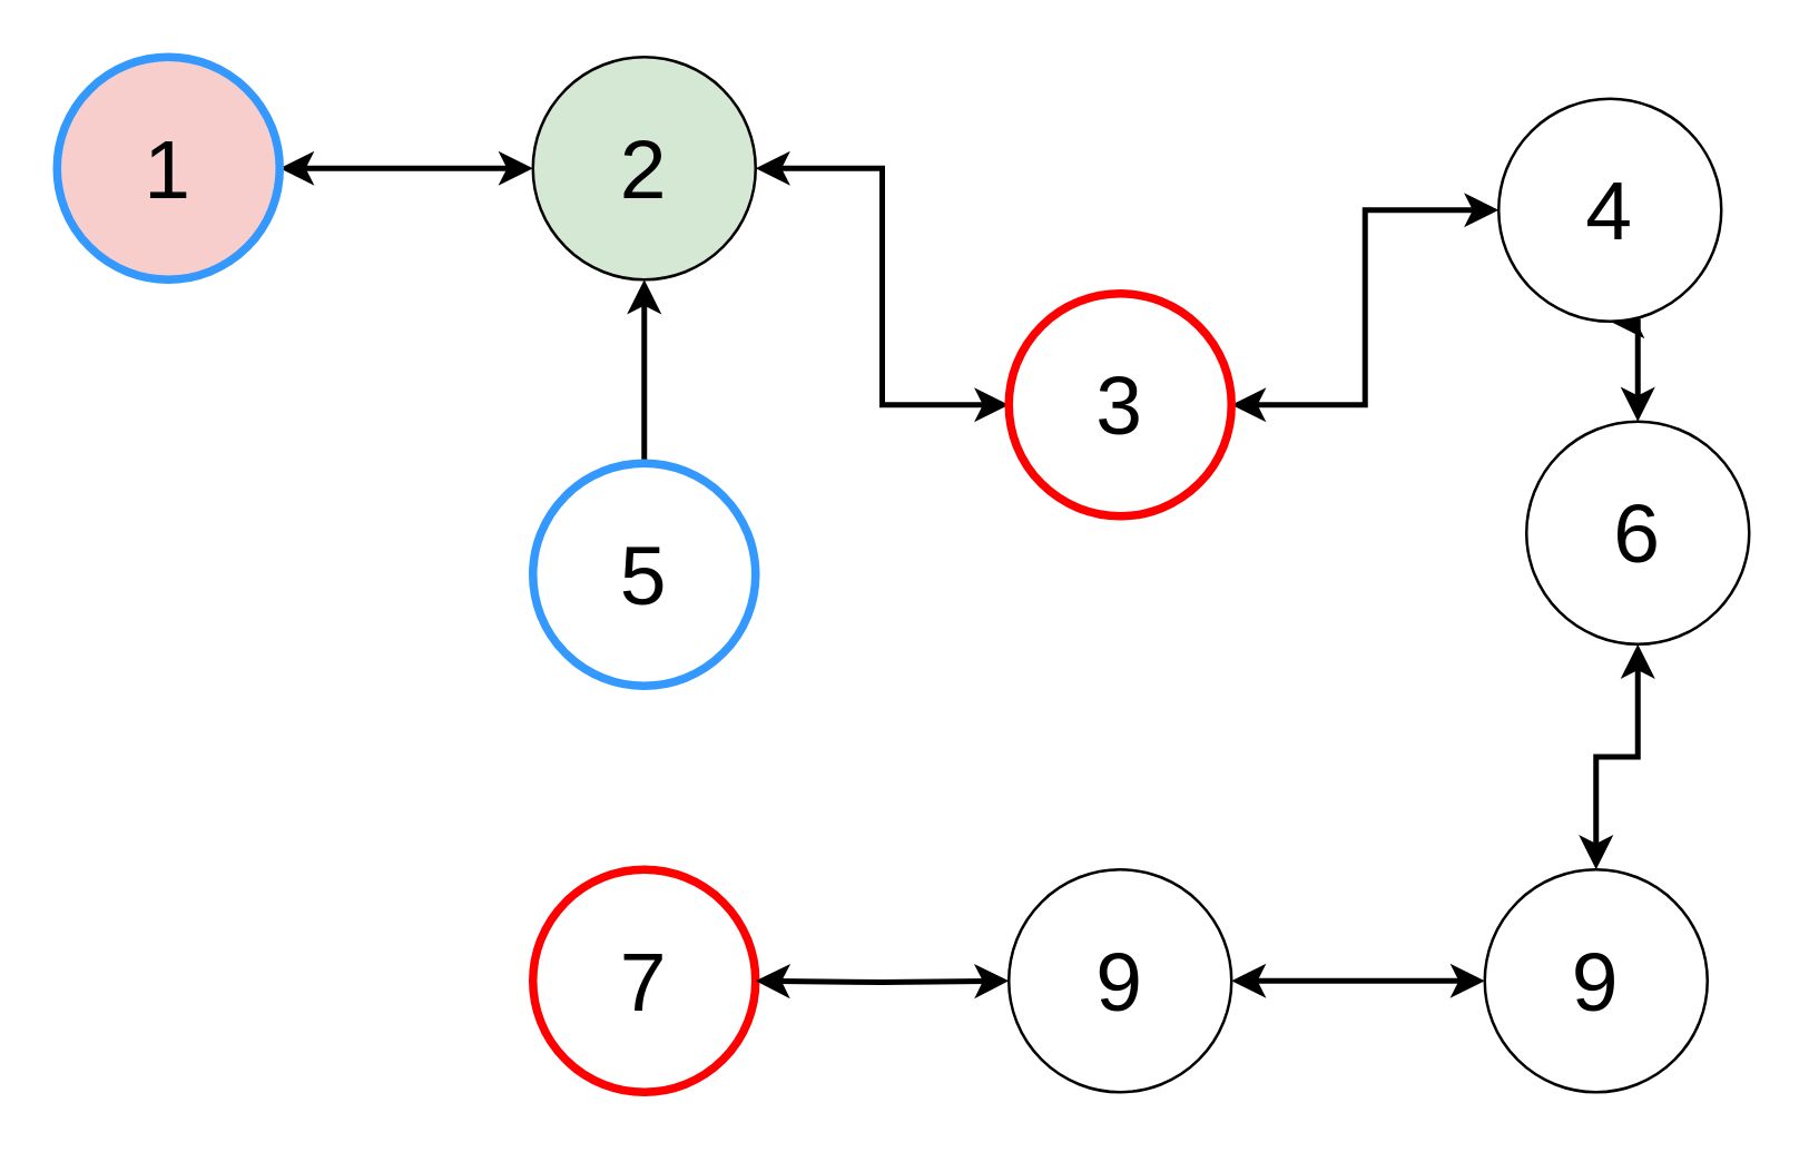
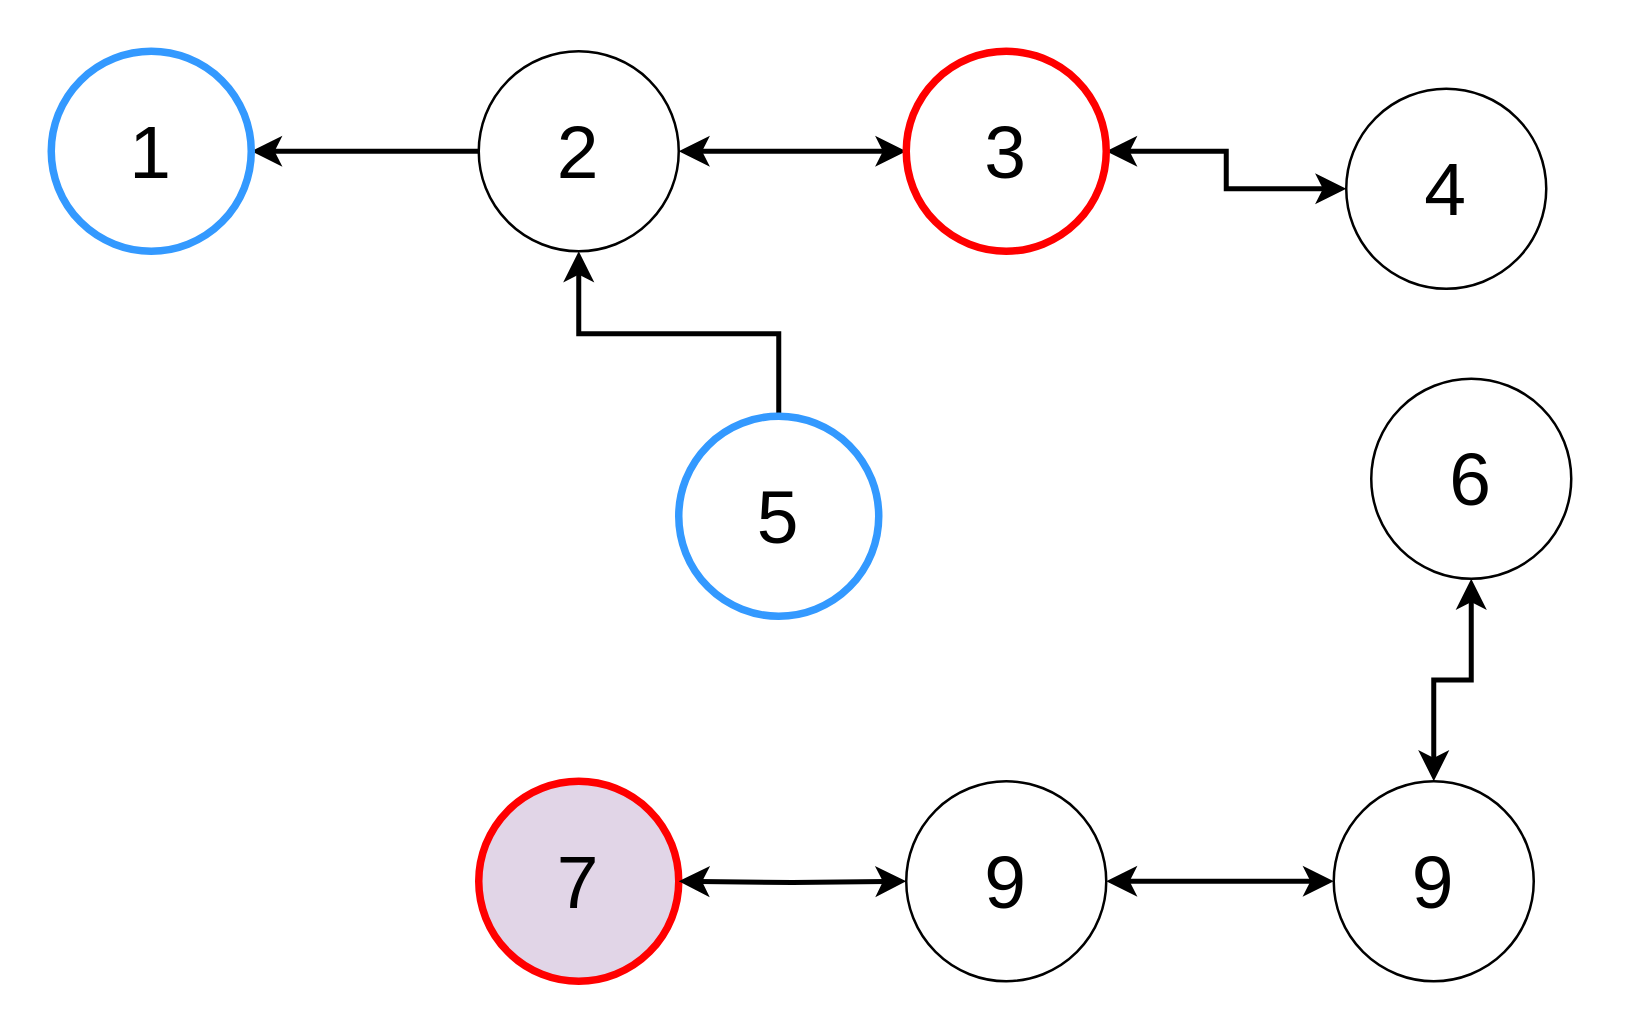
  <mxCell id="0" />
  <mxCell id="1" parent="0" />
- <mxCell id="2" style="edgeStyle=orthogonalEdgeStyle;rounded=0;orthogonalLoop=1;jettySize=auto;html=1;exitX=1;exitY=0.5;exitDx=0;exitDy=0;entryX=0;entryY=0.5;entryDx=0;entryDy=0;startArrow=classic;startFill=1;strokeWidth=2;fontSize=30;" edge="1" parent="1" source="3" target="6"><mxGeometry relative="1" as="geometry" /></mxCell>
- <mxCell id="3" value="1" style="ellipse;whiteSpace=wrap;html=1;aspect=fixed;fontSize=30;strokeColor=#3399FF;strokeWidth=3;fillColor=#f8cecc;" vertex="1" parent="1"><mxGeometry x="20" y="20" width="80" height="80" as="geometry" /></mxCell>
+ <mxCell id="2" style="edgeStyle=orthogonalEdgeStyle;rounded=0;orthogonalLoop=1;jettySize=auto;html=1;exitX=1;exitY=0.5;exitDx=0;exitDy=0;entryX=0;entryY=0.5;entryDx=0;entryDy=0;startArrow=classic;startFill=1;strokeWidth=2;fontSize=30;endArrow=none;" edge="1" parent="1" source="3" target="6"><mxGeometry relative="1" as="geometry" /></mxCell>
+ <mxCell id="3" value="1" style="ellipse;whiteSpace=wrap;html=1;aspect=fixed;fontSize=30;strokeColor=#3399FF;strokeWidth=3;" vertex="1" parent="1"><mxGeometry x="20" y="20" width="80" height="80" as="geometry" /></mxCell>
  <mxCell id="4" style="edgeStyle=orthogonalEdgeStyle;rounded=0;orthogonalLoop=1;jettySize=auto;html=1;exitX=1;exitY=0.5;exitDx=0;exitDy=0;entryX=0;entryY=0.5;entryDx=0;entryDy=0;startArrow=classic;startFill=1;strokeWidth=2;fontSize=30;" edge="1" parent="1" source="6" target="8"><mxGeometry relative="1" as="geometry" /></mxCell>
  <mxCell id="5" style="edgeStyle=orthogonalEdgeStyle;rounded=0;orthogonalLoop=1;jettySize=auto;html=1;exitX=0.5;exitY=1;exitDx=0;exitDy=0;entryX=0.5;entryY=0;entryDx=0;entryDy=0;startArrow=classic;startFill=1;strokeWidth=2;fontSize=30;endArrow=none;" edge="1" parent="1" source="6" target="9"><mxGeometry relative="1" as="geometry" /></mxCell>
- <mxCell id="6" value="2" style="ellipse;whiteSpace=wrap;html=1;aspect=fixed;fontSize=30;fillColor=#d5e8d4;" vertex="1" parent="1"><mxGeometry x="191" y="20" width="80" height="80" as="geometry" /></mxCell>
+ <mxCell id="6" value="2" style="ellipse;whiteSpace=wrap;html=1;aspect=fixed;fontSize=30;" vertex="1" parent="1"><mxGeometry x="191" y="20" width="80" height="80" as="geometry" /></mxCell>
  <mxCell id="7" style="edgeStyle=orthogonalEdgeStyle;rounded=0;orthogonalLoop=1;jettySize=auto;html=1;exitX=1;exitY=0.5;exitDx=0;exitDy=0;entryX=0;entryY=0.5;entryDx=0;entryDy=0;startArrow=classic;startFill=1;strokeWidth=2;fontSize=30;" edge="1" parent="1" source="8" target="17"><mxGeometry relative="1" as="geometry" /></mxCell>
- <mxCell id="8" value="3" style="ellipse;whiteSpace=wrap;html=1;aspect=fixed;fontSize=30;strokeColor=#FF0000;strokeWidth=3;" vertex="1" parent="1"><mxGeometry x="362" y="105" width="80" height="80" as="geometry" /></mxCell>
- <mxCell id="9" value="5" style="ellipse;whiteSpace=wrap;html=1;aspect=fixed;fontSize=30;strokeColor=#3399FF;strokeWidth=3;" vertex="1" parent="1"><mxGeometry x="191" y="166" width="80" height="80" as="geometry" /></mxCell>
- <mxCell id="10" value="7" style="ellipse;whiteSpace=wrap;html=1;aspect=fixed;fontSize=30;strokeColor=#FF0000;strokeWidth=3;" vertex="1" parent="1"><mxGeometry x="191" y="312" width="80" height="80" as="geometry" /></mxCell>
+ <mxCell id="8" value="3" style="ellipse;whiteSpace=wrap;html=1;aspect=fixed;fontSize=30;strokeColor=#FF0000;strokeWidth=3;" vertex="1" parent="1"><mxGeometry x="362" y="20" width="80" height="80" as="geometry" /></mxCell>
+ <mxCell id="9" value="5" style="ellipse;whiteSpace=wrap;html=1;aspect=fixed;fontSize=30;strokeColor=#3399FF;strokeWidth=3;" vertex="1" parent="1"><mxGeometry x="271" y="166" width="80" height="80" as="geometry" /></mxCell>
+ <mxCell id="10" value="7" style="ellipse;whiteSpace=wrap;html=1;aspect=fixed;fontSize=30;strokeColor=#FF0000;strokeWidth=3;fillColor=#e1d5e7;" vertex="1" parent="1"><mxGeometry x="191" y="312" width="80" height="80" as="geometry" /></mxCell>
  <mxCell id="11" style="edgeStyle=orthogonalEdgeStyle;rounded=0;orthogonalLoop=1;jettySize=auto;html=1;exitX=0;exitY=0.5;exitDx=0;exitDy=0;entryX=1;entryY=0.5;entryDx=0;entryDy=0;startArrow=classic;startFill=1;strokeWidth=2;fontSize=30;" edge="1" parent="1" target="10"><mxGeometry relative="1" as="geometry"><mxPoint x="362" y="352" as="sourcePoint" /></mxGeometry></mxCell>
  <mxCell id="12" style="edgeStyle=orthogonalEdgeStyle;rounded=0;orthogonalLoop=1;jettySize=auto;html=1;exitX=0.5;exitY=1;exitDx=0;exitDy=0;entryX=0.5;entryY=0;entryDx=0;entryDy=0;startArrow=classic;startFill=1;strokeWidth=2;fontSize=30;" edge="1" parent="1" source="13" target="15"><mxGeometry relative="1" as="geometry" /></mxCell>
  <mxCell id="13" value="6" style="ellipse;whiteSpace=wrap;html=1;aspect=fixed;fontSize=30;" vertex="1" parent="1"><mxGeometry x="548" y="151" width="80" height="80" as="geometry" /></mxCell>
  <mxCell id="14" style="edgeStyle=orthogonalEdgeStyle;rounded=0;orthogonalLoop=1;jettySize=auto;html=1;exitX=0;exitY=0.5;exitDx=0;exitDy=0;entryX=1;entryY=0.5;entryDx=0;entryDy=0;startArrow=classic;startFill=1;strokeWidth=2;fontSize=30;" edge="1" parent="1" source="15" target="18"><mxGeometry relative="1" as="geometry" /></mxCell>
  <mxCell id="15" value="9" style="ellipse;whiteSpace=wrap;html=1;aspect=fixed;fontSize=30;" vertex="1" parent="1"><mxGeometry x="533" y="312" width="80" height="80" as="geometry" /></mxCell>
- <mxCell id="16" style="edgeStyle=orthogonalEdgeStyle;rounded=0;orthogonalLoop=1;jettySize=auto;html=1;exitX=0.5;exitY=1;exitDx=0;exitDy=0;entryX=0.5;entryY=0;entryDx=0;entryDy=0;startArrow=classic;startFill=1;strokeWidth=2;fontSize=30;" edge="1" parent="1" source="17" target="13"><mxGeometry relative="1" as="geometry" /></mxCell>
  <mxCell id="17" value="4" style="ellipse;whiteSpace=wrap;html=1;aspect=fixed;fontSize=30;" vertex="1" parent="1"><mxGeometry x="538" y="35" width="80" height="80" as="geometry" /></mxCell>
  <mxCell id="18" value="9" style="ellipse;whiteSpace=wrap;html=1;aspect=fixed;fontSize=30;" vertex="1" parent="1"><mxGeometry x="362" y="312" width="80" height="80" as="geometry" /></mxCell>
